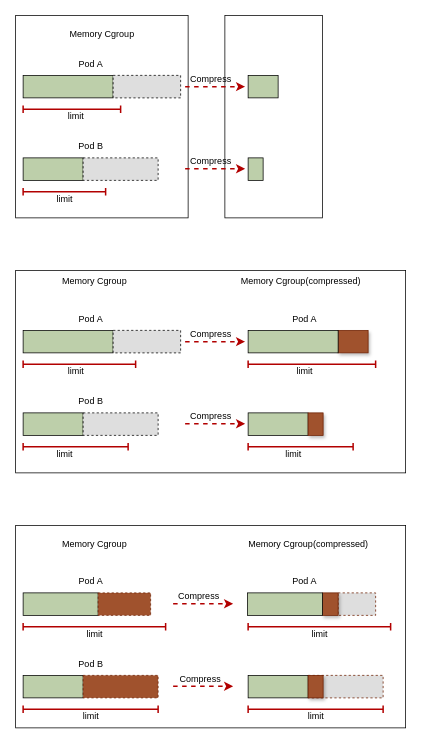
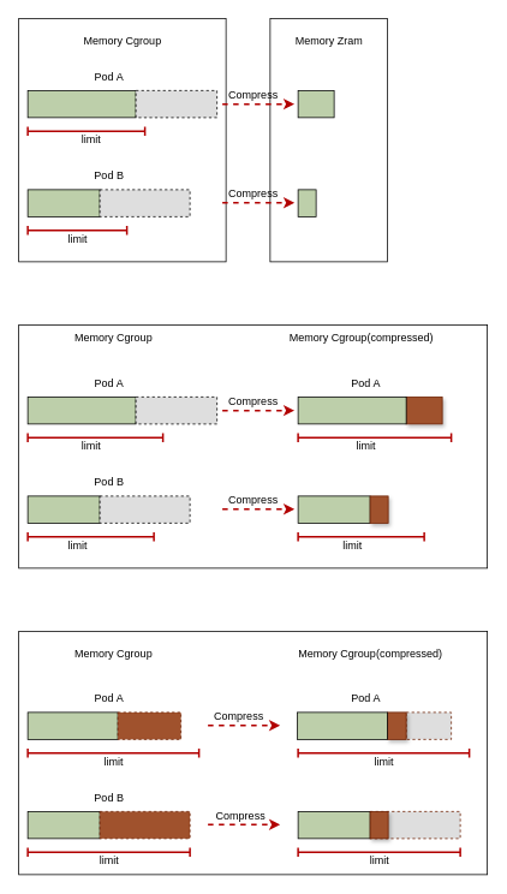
  <mxCell id="0" />
  <mxCell id="1" parent="0" />
  <mxCell id="2" value="" style="rounded=0;whiteSpace=wrap;html=1;" vertex="1" parent="1"><mxGeometry x="20" y="700" width="520" height="270" as="geometry" /></mxCell>
  <mxCell id="3" value="" style="rounded=0;whiteSpace=wrap;html=1;fillColor=#DEDEDE;strokeColor=#6D1F00;shadow=0;glass=0;fontColor=#ffffff;dashed=1;" vertex="1" parent="1"><mxGeometry x="410" y="900" width="100" height="30" as="geometry" /></mxCell>
  <mxCell id="4" value="" style="rounded=0;whiteSpace=wrap;html=1;fillColor=#DEDEDE;strokeColor=#6D1F00;shadow=0;glass=0;fontColor=#ffffff;dashed=1;" vertex="1" parent="1"><mxGeometry x="450" y="790" width="50" height="30" as="geometry" /></mxCell>
  <mxCell id="5" value="" style="rounded=0;whiteSpace=wrap;html=1;" vertex="1" parent="1"><mxGeometry x="20" y="20" width="230" height="270" as="geometry" /></mxCell>
  <mxCell id="6" value="" style="rounded=0;whiteSpace=wrap;html=1;fillColor=#bdcfaa;strokeColor=#000000;shadow=0;glass=0;fontColor=#ffffff;" vertex="1" parent="1"><mxGeometry x="30" y="100" width="120" height="30" as="geometry" /></mxCell>
  <mxCell id="7" value="Memory Cgroup" style="text;html=1;align=center;verticalAlign=middle;resizable=0;points=[];autosize=1;strokeColor=none;fillColor=none;" vertex="1" parent="1"><mxGeometry x="80" y="30" width="110" height="30" as="geometry" /></mxCell>
  <mxCell id="8" value="" style="rounded=0;whiteSpace=wrap;html=1;fillColor=#DEDEDE;strokeColor=#000000;shadow=0;glass=0;fontColor=#333333;dashed=1;" vertex="1" parent="1"><mxGeometry x="150" y="100" width="90" height="30" as="geometry" /></mxCell>
  <mxCell id="9" value="" style="rounded=0;whiteSpace=wrap;html=1;fillColor=#bdcfaa;strokeColor=#000000;shadow=0;glass=0;fontColor=#ffffff;" vertex="1" parent="1"><mxGeometry x="30" y="210" width="80" height="30" as="geometry" /></mxCell>
  <mxCell id="10" value="" style="rounded=0;whiteSpace=wrap;html=1;fillColor=#DEDEDE;strokeColor=#000000;shadow=0;glass=0;fontColor=#333333;dashed=1;" vertex="1" parent="1"><mxGeometry x="110" y="210" width="100" height="30" as="geometry" /></mxCell>
  <mxCell id="11" value="Pod A" style="text;html=1;align=center;verticalAlign=middle;resizable=0;points=[];autosize=1;strokeColor=none;fillColor=none;" vertex="1" parent="1"><mxGeometry x="90" y="70" width="60" height="30" as="geometry" /></mxCell>
  <mxCell id="12" value="Pod B" style="text;html=1;align=center;verticalAlign=middle;resizable=0;points=[];autosize=1;strokeColor=none;fillColor=none;" vertex="1" parent="1"><mxGeometry x="90" y="180" width="60" height="30" as="geometry" /></mxCell>
  <mxCell id="13" value="" style="shape=crossbar;whiteSpace=wrap;html=1;rounded=1;fillColor=#e51400;fontColor=#ffffff;strokeColor=#B20000;strokeWidth=2;" vertex="1" parent="1"><mxGeometry x="30" y="140" width="130" height="10" as="geometry" /></mxCell>
  <mxCell id="14" value="limit" style="text;html=1;align=center;verticalAlign=middle;resizable=0;points=[];autosize=1;strokeColor=none;fillColor=none;" vertex="1" parent="1"><mxGeometry x="80" y="140" width="40" height="30" as="geometry" /></mxCell>
  <mxCell id="15" value="" style="shape=crossbar;whiteSpace=wrap;html=1;rounded=1;fillColor=#e51400;fontColor=#ffffff;strokeColor=#B20000;strokeWidth=2;" vertex="1" parent="1"><mxGeometry x="30" y="250" width="110" height="10" as="geometry" /></mxCell>
  <mxCell id="16" value="limit" style="text;html=1;align=center;verticalAlign=middle;resizable=0;points=[];autosize=1;strokeColor=none;fillColor=none;" vertex="1" parent="1"><mxGeometry x="65" y="250" width="40" height="30" as="geometry" /></mxCell>
  <mxCell id="17" value="" style="rounded=0;whiteSpace=wrap;html=1;" vertex="1" parent="1"><mxGeometry x="299" y="20" width="130" height="270" as="geometry" /></mxCell>
+ <mxCell id="18" value="Memory Zram" style="text;html=1;align=center;verticalAlign=middle;resizable=0;points=[];autosize=1;strokeColor=none;fillColor=none;" vertex="1" parent="1"><mxGeometry x="314" y="30" width="100" height="30" as="geometry" /></mxCell>
  <mxCell id="19" value="" style="rounded=0;whiteSpace=wrap;html=1;fillColor=#bdcfaa;strokeColor=#000000;shadow=0;glass=0;fontColor=#ffffff;" vertex="1" parent="1"><mxGeometry x="330" y="100" width="40" height="30" as="geometry" /></mxCell>
  <mxCell id="20" value="" style="endArrow=classic;html=1;rounded=0;strokeColor=#B20000;strokeWidth=2;exitX=1;exitY=0.5;exitDx=0;exitDy=0;dashed=1;" edge="1" parent="1"><mxGeometry width="50" height="50" relative="1" as="geometry"><mxPoint x="246" y="115" as="sourcePoint" /><mxPoint x="326" y="115" as="targetPoint" /></mxGeometry></mxCell>
  <mxCell id="21" value="Compress" style="text;html=1;align=center;verticalAlign=middle;resizable=0;points=[];autosize=1;strokeColor=none;fillColor=none;" vertex="1" parent="1"><mxGeometry x="240" y="90" width="80" height="30" as="geometry" /></mxCell>
  <mxCell id="22" value="" style="rounded=0;whiteSpace=wrap;html=1;fillColor=#bdcfaa;strokeColor=#000000;shadow=0;glass=0;fontColor=#ffffff;" vertex="1" parent="1"><mxGeometry x="330" y="210" width="20" height="30" as="geometry" /></mxCell>
  <mxCell id="23" value="" style="endArrow=classic;html=1;rounded=0;strokeColor=#B20000;strokeWidth=2;exitX=1;exitY=0.5;exitDx=0;exitDy=0;dashed=1;" edge="1" parent="1"><mxGeometry width="50" height="50" relative="1" as="geometry"><mxPoint x="246" y="224.5" as="sourcePoint" /><mxPoint x="326" y="224.5" as="targetPoint" /></mxGeometry></mxCell>
  <mxCell id="24" value="Compress" style="text;html=1;align=center;verticalAlign=middle;resizable=0;points=[];autosize=1;strokeColor=none;fillColor=none;" vertex="1" parent="1"><mxGeometry x="240" y="200" width="80" height="30" as="geometry" /></mxCell>
  <mxCell id="25" value="" style="rounded=0;whiteSpace=wrap;html=1;" vertex="1" parent="1"><mxGeometry x="20" y="360" width="520" height="270" as="geometry" /></mxCell>
  <mxCell id="26" value="" style="rounded=0;whiteSpace=wrap;html=1;fillColor=#bdcfaa;strokeColor=#000000;shadow=0;glass=0;fontColor=#ffffff;" vertex="1" parent="1"><mxGeometry x="30" y="440" width="120" height="30" as="geometry" /></mxCell>
  <mxCell id="27" value="Memory Cgroup" style="text;html=1;align=center;verticalAlign=middle;resizable=0;points=[];autosize=1;strokeColor=none;fillColor=none;" vertex="1" parent="1"><mxGeometry x="70" y="360" width="110" height="30" as="geometry" /></mxCell>
  <mxCell id="28" value="" style="rounded=0;whiteSpace=wrap;html=1;fillColor=#DEDEDE;strokeColor=#000000;shadow=0;glass=0;fontColor=#333333;dashed=1;" vertex="1" parent="1"><mxGeometry x="150" y="440" width="90" height="30" as="geometry" /></mxCell>
  <mxCell id="29" value="" style="rounded=0;whiteSpace=wrap;html=1;fillColor=#bdcfaa;strokeColor=#000000;shadow=0;glass=0;fontColor=#ffffff;" vertex="1" parent="1"><mxGeometry x="30" y="550" width="80" height="30" as="geometry" /></mxCell>
  <mxCell id="30" value="" style="rounded=0;whiteSpace=wrap;html=1;fillColor=#DEDEDE;strokeColor=#000000;shadow=0;glass=0;fontColor=#333333;dashed=1;" vertex="1" parent="1"><mxGeometry x="110" y="550" width="100" height="30" as="geometry" /></mxCell>
  <mxCell id="31" value="Pod A" style="text;html=1;align=center;verticalAlign=middle;resizable=0;points=[];autosize=1;strokeColor=none;fillColor=none;" vertex="1" parent="1"><mxGeometry x="90" y="410" width="60" height="30" as="geometry" /></mxCell>
  <mxCell id="32" value="Pod B" style="text;html=1;align=center;verticalAlign=middle;resizable=0;points=[];autosize=1;strokeColor=none;fillColor=none;" vertex="1" parent="1"><mxGeometry x="90" y="520" width="60" height="30" as="geometry" /></mxCell>
  <mxCell id="33" value="" style="shape=crossbar;whiteSpace=wrap;html=1;rounded=1;fillColor=#e51400;fontColor=#ffffff;strokeColor=#B20000;strokeWidth=2;" vertex="1" parent="1"><mxGeometry x="30" y="480" width="150" height="10" as="geometry" /></mxCell>
  <mxCell id="34" value="limit" style="text;html=1;align=center;verticalAlign=middle;resizable=0;points=[];autosize=1;strokeColor=none;fillColor=none;" vertex="1" parent="1"><mxGeometry x="80" y="480" width="40" height="30" as="geometry" /></mxCell>
  <mxCell id="35" value="" style="shape=crossbar;whiteSpace=wrap;html=1;rounded=1;fillColor=#e51400;fontColor=#ffffff;strokeColor=#B20000;strokeWidth=2;" vertex="1" parent="1"><mxGeometry x="30" y="590" width="140" height="10" as="geometry" /></mxCell>
  <mxCell id="36" value="limit" style="text;html=1;align=center;verticalAlign=middle;resizable=0;points=[];autosize=1;strokeColor=none;fillColor=none;" vertex="1" parent="1"><mxGeometry x="65" y="590" width="40" height="30" as="geometry" /></mxCell>
  <mxCell id="37" value="" style="endArrow=classic;html=1;rounded=0;strokeColor=#B20000;strokeWidth=2;exitX=1;exitY=0.5;exitDx=0;exitDy=0;dashed=1;" edge="1" parent="1"><mxGeometry width="50" height="50" relative="1" as="geometry"><mxPoint x="246" y="455" as="sourcePoint" /><mxPoint x="326" y="455" as="targetPoint" /></mxGeometry></mxCell>
  <mxCell id="38" value="Compress" style="text;html=1;align=center;verticalAlign=middle;resizable=0;points=[];autosize=1;strokeColor=none;fillColor=none;" vertex="1" parent="1"><mxGeometry x="240" y="430" width="80" height="30" as="geometry" /></mxCell>
  <mxCell id="39" value="" style="endArrow=classic;html=1;rounded=0;strokeColor=#B20000;strokeWidth=2;exitX=1;exitY=0.5;exitDx=0;exitDy=0;dashed=1;" edge="1" parent="1"><mxGeometry width="50" height="50" relative="1" as="geometry"><mxPoint x="246" y="564.5" as="sourcePoint" /><mxPoint x="326" y="564.5" as="targetPoint" /></mxGeometry></mxCell>
  <mxCell id="40" value="Compress" style="text;html=1;align=center;verticalAlign=middle;resizable=0;points=[];autosize=1;strokeColor=none;fillColor=none;" vertex="1" parent="1"><mxGeometry x="240" y="540" width="80" height="30" as="geometry" /></mxCell>
  <mxCell id="41" value="" style="rounded=0;whiteSpace=wrap;html=1;fillColor=#a0522d;strokeColor=#6D1F00;shadow=1;glass=0;fontColor=#ffffff;" vertex="1" parent="1"><mxGeometry x="450" y="440" width="40" height="30" as="geometry" /></mxCell>
  <mxCell id="42" value="" style="rounded=0;whiteSpace=wrap;html=1;fillColor=#bdcfaa;strokeColor=#000000;shadow=0;glass=0;fontColor=#ffffff;" vertex="1" parent="1"><mxGeometry x="330" y="440" width="120" height="30" as="geometry" /></mxCell>
  <mxCell id="43" value="" style="shape=crossbar;whiteSpace=wrap;html=1;rounded=1;fillColor=#e51400;fontColor=#ffffff;strokeColor=#B20000;strokeWidth=2;" vertex="1" parent="1"><mxGeometry x="330" y="480" width="170" height="10" as="geometry" /></mxCell>
  <mxCell id="44" value="limit" style="text;html=1;align=center;verticalAlign=middle;resizable=0;points=[];autosize=1;strokeColor=none;fillColor=none;" vertex="1" parent="1"><mxGeometry x="385" y="480" width="40" height="30" as="geometry" /></mxCell>
  <mxCell id="45" value="Pod A" style="text;html=1;align=center;verticalAlign=middle;resizable=0;points=[];autosize=1;strokeColor=none;fillColor=none;" vertex="1" parent="1"><mxGeometry x="375" y="410" width="60" height="30" as="geometry" /></mxCell>
  <mxCell id="46" value="" style="rounded=0;whiteSpace=wrap;html=1;fillColor=#bdcfaa;strokeColor=#000000;shadow=0;glass=0;fontColor=#ffffff;" vertex="1" parent="1"><mxGeometry x="330" y="550" width="80" height="30" as="geometry" /></mxCell>
  <mxCell id="47" value="" style="rounded=0;whiteSpace=wrap;html=1;fillColor=#a0522d;strokeColor=#6D1F00;shadow=1;glass=0;fontColor=#ffffff;" vertex="1" parent="1"><mxGeometry x="410" y="550" width="20" height="30" as="geometry" /></mxCell>
  <mxCell id="48" value="limit" style="text;html=1;align=center;verticalAlign=middle;resizable=0;points=[];autosize=1;strokeColor=none;fillColor=none;" vertex="1" parent="1"><mxGeometry x="370" y="590" width="40" height="30" as="geometry" /></mxCell>
  <mxCell id="49" value="" style="shape=crossbar;whiteSpace=wrap;html=1;rounded=1;fillColor=#e51400;fontColor=#ffffff;strokeColor=#B20000;strokeWidth=2;" vertex="1" parent="1"><mxGeometry x="330" y="590" width="140" height="10" as="geometry" /></mxCell>
  <mxCell id="50" value="" style="rounded=0;whiteSpace=wrap;html=1;fillColor=#bdcfaa;strokeColor=#000000;shadow=0;glass=0;fontColor=#ffffff;" vertex="1" parent="1"><mxGeometry x="30" y="790" width="100" height="30" as="geometry" /></mxCell>
  <mxCell id="51" value="Memory Cgroup" style="text;html=1;align=center;verticalAlign=middle;resizable=0;points=[];autosize=1;strokeColor=none;fillColor=none;" vertex="1" parent="1"><mxGeometry x="70" y="710" width="110" height="30" as="geometry" /></mxCell>
  <mxCell id="52" value="" style="rounded=0;whiteSpace=wrap;html=1;fillColor=#a0522d;strokeColor=#6D1F00;shadow=0;glass=0;fontColor=#ffffff;dashed=1;" vertex="1" parent="1"><mxGeometry x="130" y="790" width="70" height="30" as="geometry" /></mxCell>
  <mxCell id="53" value="" style="rounded=0;whiteSpace=wrap;html=1;fillColor=#bdcfaa;strokeColor=#000000;shadow=0;glass=0;fontColor=#ffffff;" vertex="1" parent="1"><mxGeometry x="30" y="900" width="80" height="30" as="geometry" /></mxCell>
  <mxCell id="54" value="" style="rounded=0;whiteSpace=wrap;html=1;fillColor=#a0522d;strokeColor=#6D1F00;shadow=0;glass=0;fontColor=#ffffff;dashed=1;" vertex="1" parent="1"><mxGeometry x="110" y="900" width="100" height="30" as="geometry" /></mxCell>
  <mxCell id="55" value="Pod A" style="text;html=1;align=center;verticalAlign=middle;resizable=0;points=[];autosize=1;strokeColor=none;fillColor=none;" vertex="1" parent="1"><mxGeometry x="90" y="760" width="60" height="30" as="geometry" /></mxCell>
  <mxCell id="56" value="Pod B" style="text;html=1;align=center;verticalAlign=middle;resizable=0;points=[];autosize=1;strokeColor=none;fillColor=none;" vertex="1" parent="1"><mxGeometry x="90" y="870" width="60" height="30" as="geometry" /></mxCell>
  <mxCell id="57" value="" style="shape=crossbar;whiteSpace=wrap;html=1;rounded=1;fillColor=#e51400;fontColor=#ffffff;strokeColor=#B20000;strokeWidth=2;" vertex="1" parent="1"><mxGeometry x="30" y="830" width="190" height="10" as="geometry" /></mxCell>
  <mxCell id="58" value="limit" style="text;html=1;align=center;verticalAlign=middle;resizable=0;points=[];autosize=1;strokeColor=none;fillColor=none;rotation=0;" vertex="1" parent="1"><mxGeometry x="105" y="830" width="40" height="30" as="geometry" /></mxCell>
  <mxCell id="59" value="" style="shape=crossbar;whiteSpace=wrap;html=1;rounded=1;fillColor=#e51400;fontColor=#ffffff;strokeColor=#B20000;strokeWidth=2;" vertex="1" parent="1"><mxGeometry x="30" y="940" width="180" height="10" as="geometry" /></mxCell>
  <mxCell id="60" value="limit" style="text;html=1;align=center;verticalAlign=middle;resizable=0;points=[];autosize=1;strokeColor=none;fillColor=none;" vertex="1" parent="1"><mxGeometry x="100" y="940" width="40" height="30" as="geometry" /></mxCell>
  <mxCell id="61" value="" style="endArrow=classic;html=1;rounded=0;strokeColor=#B20000;strokeWidth=2;exitX=1;exitY=0.5;exitDx=0;exitDy=0;dashed=1;" edge="1" parent="1"><mxGeometry width="50" height="50" relative="1" as="geometry"><mxPoint x="230" y="804.5" as="sourcePoint" /><mxPoint x="310" y="804.5" as="targetPoint" /></mxGeometry></mxCell>
  <mxCell id="62" value="Compress" style="text;html=1;align=center;verticalAlign=middle;resizable=0;points=[];autosize=1;strokeColor=none;fillColor=none;" vertex="1" parent="1"><mxGeometry x="224" y="780" width="80" height="30" as="geometry" /></mxCell>
  <mxCell id="63" value="" style="endArrow=classic;html=1;rounded=0;strokeColor=#B20000;strokeWidth=2;exitX=1;exitY=0.5;exitDx=0;exitDy=0;dashed=1;" edge="1" parent="1"><mxGeometry width="50" height="50" relative="1" as="geometry"><mxPoint x="230" y="914.5" as="sourcePoint" /><mxPoint x="310" y="914.5" as="targetPoint" /></mxGeometry></mxCell>
  <mxCell id="64" value="Compress" style="text;html=1;align=center;verticalAlign=middle;resizable=0;points=[];autosize=1;strokeColor=none;fillColor=none;" vertex="1" parent="1"><mxGeometry x="226" y="890" width="80" height="30" as="geometry" /></mxCell>
  <mxCell id="65" value="" style="rounded=0;whiteSpace=wrap;html=1;fillColor=#a0522d;strokeColor=#6D1F00;shadow=1;glass=0;fontColor=#ffffff;" vertex="1" parent="1"><mxGeometry x="429" y="790" width="21" height="30" as="geometry" /></mxCell>
  <mxCell id="66" value="Pod A" style="text;html=1;align=center;verticalAlign=middle;resizable=0;points=[];autosize=1;strokeColor=none;fillColor=none;" vertex="1" parent="1"><mxGeometry x="375" y="760" width="60" height="30" as="geometry" /></mxCell>
  <mxCell id="67" value="" style="rounded=0;whiteSpace=wrap;html=1;fillColor=#bdcfaa;strokeColor=#000000;shadow=0;glass=0;fontColor=#ffffff;" vertex="1" parent="1"><mxGeometry x="330" y="900" width="80" height="30" as="geometry" /></mxCell>
  <mxCell id="68" value="" style="rounded=0;whiteSpace=wrap;html=1;fillColor=#a0522d;strokeColor=#6D1F00;shadow=1;glass=0;fontColor=#ffffff;" vertex="1" parent="1"><mxGeometry x="410" y="900" width="20" height="30" as="geometry" /></mxCell>
  <mxCell id="69" value="Memory Cgroup(compressed)" style="text;html=1;align=center;verticalAlign=middle;resizable=0;points=[];autosize=1;strokeColor=none;fillColor=none;" vertex="1" parent="1"><mxGeometry x="310" y="360" width="180" height="30" as="geometry" /></mxCell>
  <mxCell id="70" value="Memory Cgroup(compressed)" style="text;html=1;align=center;verticalAlign=middle;resizable=0;points=[];autosize=1;strokeColor=none;fillColor=none;" vertex="1" parent="1"><mxGeometry x="320" y="710" width="180" height="30" as="geometry" /></mxCell>
  <mxCell id="71" value="" style="rounded=0;whiteSpace=wrap;html=1;fillColor=#bdcfaa;strokeColor=#000000;shadow=0;glass=0;fontColor=#ffffff;" vertex="1" parent="1"><mxGeometry x="329" y="790" width="100" height="30" as="geometry" /></mxCell>
  <mxCell id="72" value="" style="shape=crossbar;whiteSpace=wrap;html=1;rounded=1;fillColor=#e51400;fontColor=#ffffff;strokeColor=#B20000;strokeWidth=2;" vertex="1" parent="1"><mxGeometry x="330" y="830" width="190" height="10" as="geometry" /></mxCell>
  <mxCell id="73" value="limit" style="text;html=1;align=center;verticalAlign=middle;resizable=0;points=[];autosize=1;strokeColor=none;fillColor=none;rotation=0;" vertex="1" parent="1"><mxGeometry x="405" y="830" width="40" height="30" as="geometry" /></mxCell>
  <mxCell id="74" value="" style="shape=crossbar;whiteSpace=wrap;html=1;rounded=1;fillColor=#e51400;fontColor=#ffffff;strokeColor=#B20000;strokeWidth=2;" vertex="1" parent="1"><mxGeometry x="330" y="940" width="180" height="10" as="geometry" /></mxCell>
  <mxCell id="75" value="limit" style="text;html=1;align=center;verticalAlign=middle;resizable=0;points=[];autosize=1;strokeColor=none;fillColor=none;rotation=0;" vertex="1" parent="1"><mxGeometry x="400" y="940" width="40" height="30" as="geometry" /></mxCell>
